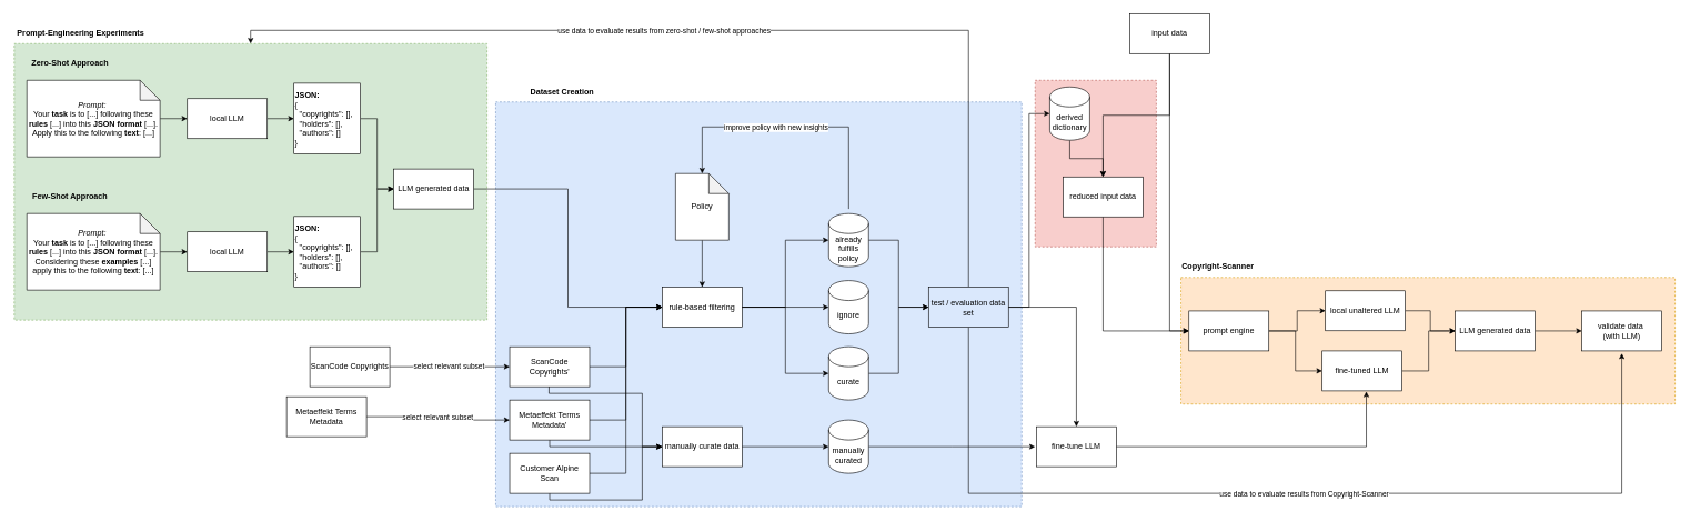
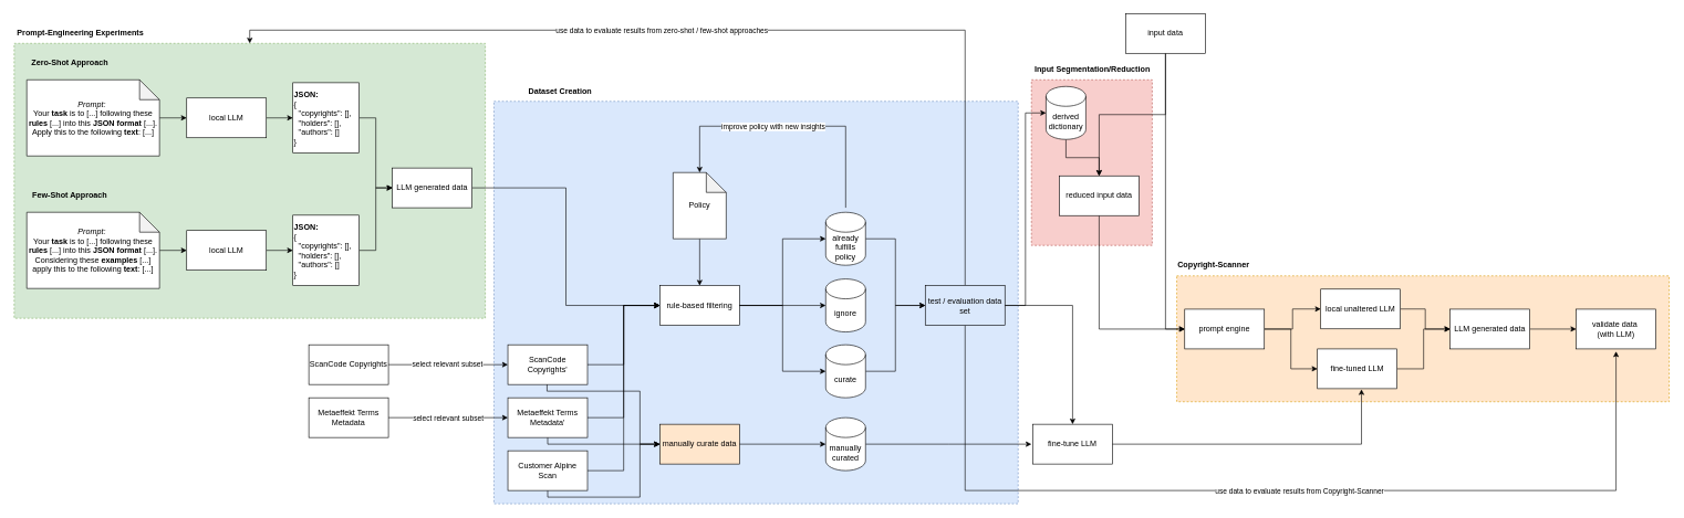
  <mxCell id="0" />
  <mxCell id="1" parent="0" />
  <mxCell id="2" value="" style="rounded=0;whiteSpace=wrap;html=1;dashed=1;fillColor=#dae8fc;strokeColor=#6c8ebf;" vertex="1" parent="1"><mxGeometry x="743" y="152.5" width="790" height="607.5" as="geometry" /></mxCell>
  <mxCell id="3" value="" style="rounded=0;whiteSpace=wrap;html=1;dashed=1;fillColor=#ffe6cc;strokeColor=#d79b00;" vertex="1" parent="1"><mxGeometry x="1772" y="416" width="742" height="190" as="geometry" /></mxCell>
  <mxCell id="4" value="" style="rounded=0;whiteSpace=wrap;html=1;dashed=1;fillColor=#f8cecc;strokeColor=#b85450;" vertex="1" parent="1"><mxGeometry x="1553" y="120" width="182" height="250" as="geometry" /></mxCell>
  <mxCell id="5" value="" style="rounded=0;whiteSpace=wrap;html=1;dashed=1;fillColor=#d5e8d4;strokeColor=#82b366;" vertex="1" parent="1"><mxGeometry x="20" y="65" width="710" height="415" as="geometry" /></mxCell>
  <mxCell id="6" value="" style="edgeStyle=orthogonalEdgeStyle;rounded=0;orthogonalLoop=1;jettySize=auto;html=1;entryX=0;entryY=0.5;entryDx=0;entryDy=0;" edge="1" parent="1" source="7" target="11"><mxGeometry x="0.007" relative="1" as="geometry"><mxPoint as="offset" /></mxGeometry></mxCell>
  <mxCell id="7" value="local LLM" style="rounded=0;whiteSpace=wrap;html=1;" vertex="1" parent="1"><mxGeometry x="280" y="147.5" width="120" height="60" as="geometry" /></mxCell>
  <mxCell id="8" value="" style="edgeStyle=orthogonalEdgeStyle;rounded=0;orthogonalLoop=1;jettySize=auto;html=1;entryX=0;entryY=0.5;entryDx=0;entryDy=0;" edge="1" parent="1" source="9" target="7"><mxGeometry relative="1" as="geometry" /></mxCell>
  <mxCell id="9" value="&lt;div&gt;&lt;i&gt;Prompt:&amp;nbsp;&lt;/i&gt;&lt;br&gt;&lt;/div&gt;&lt;div&gt;Your &lt;b&gt;task&lt;/b&gt; is to [...] following these &lt;b&gt;rules&lt;/b&gt; [...] into this &lt;b&gt;JSON format&lt;/b&gt; [...]. Apply this to the following &lt;b&gt;text&lt;/b&gt;: [...]&lt;/div&gt;" style="shape=note;whiteSpace=wrap;html=1;backgroundOutline=1;darkOpacity=0.05;" vertex="1" parent="1"><mxGeometry x="39" y="120" width="200" height="115" as="geometry" /></mxCell>
  <mxCell id="10" style="edgeStyle=orthogonalEdgeStyle;rounded=0;orthogonalLoop=1;jettySize=auto;html=1;exitX=1;exitY=0.5;exitDx=0;exitDy=0;entryX=0;entryY=0.5;entryDx=0;entryDy=0;" edge="1" parent="1" source="11" target="48"><mxGeometry relative="1" as="geometry" /></mxCell>
  <mxCell id="11" value="&lt;div&gt;&lt;b&gt;JSON:&lt;/b&gt;&lt;/div&gt;&lt;div align=&quot;left&quot;&gt;{&lt;br&gt;&amp;nbsp; &quot;copyrights&quot;: [],&lt;br&gt;&amp;nbsp; &quot;holders&quot;: [],&lt;br&gt;&amp;nbsp; &quot;authors&quot;: []&lt;br&gt;}&lt;/div&gt;" style="rounded=0;whiteSpace=wrap;html=1;align=left;" vertex="1" parent="1"><mxGeometry x="440" y="124.38" width="100" height="106.25" as="geometry" /></mxCell>
  <mxCell id="12" value="&lt;b&gt;Zero-Shot Approach&lt;/b&gt;" style="text;html=1;align=center;verticalAlign=middle;whiteSpace=wrap;rounded=0;" vertex="1" parent="1"><mxGeometry x="39" y="80" width="130" height="30" as="geometry" /></mxCell>
  <mxCell id="13" value="&lt;b&gt;Few-Shot Approach&lt;/b&gt;" style="text;html=1;align=center;verticalAlign=middle;whiteSpace=wrap;rounded=0;" vertex="1" parent="1"><mxGeometry x="39" y="280" width="130" height="30" as="geometry" /></mxCell>
  <mxCell id="14" value="" style="edgeStyle=orthogonalEdgeStyle;rounded=0;orthogonalLoop=1;jettySize=auto;html=1;entryX=0;entryY=0.5;entryDx=0;entryDy=0;" edge="1" parent="1" source="15" target="19"><mxGeometry relative="1" as="geometry" /></mxCell>
  <mxCell id="15" value="local LLM" style="rounded=0;whiteSpace=wrap;html=1;" vertex="1" parent="1"><mxGeometry x="280" y="347.51" width="120" height="60" as="geometry" /></mxCell>
  <mxCell id="16" value="" style="edgeStyle=orthogonalEdgeStyle;rounded=0;orthogonalLoop=1;jettySize=auto;html=1;entryX=0;entryY=0.5;entryDx=0;entryDy=0;" edge="1" parent="1" source="17" target="15"><mxGeometry relative="1" as="geometry" /></mxCell>
  <mxCell id="17" value="&lt;div&gt;&lt;i&gt;Prompt:&amp;nbsp;&lt;/i&gt;&lt;br&gt;&lt;/div&gt;&lt;div&gt;Your &lt;b&gt;task&lt;/b&gt; is to [...] following these &lt;b&gt;rules&lt;/b&gt; [...] into this &lt;b&gt;JSON format&lt;/b&gt; [...]. Considering these &lt;b&gt;examples&lt;/b&gt; [...] apply this to the following &lt;b&gt;text&lt;/b&gt;: [...]&lt;/div&gt;" style="shape=note;whiteSpace=wrap;html=1;backgroundOutline=1;darkOpacity=0.05;" vertex="1" parent="1"><mxGeometry x="39" y="320" width="200" height="115" as="geometry" /></mxCell>
  <mxCell id="18" style="edgeStyle=orthogonalEdgeStyle;rounded=0;orthogonalLoop=1;jettySize=auto;html=1;entryX=0;entryY=0.5;entryDx=0;entryDy=0;" edge="1" parent="1" source="19" target="48"><mxGeometry relative="1" as="geometry" /></mxCell>
  <mxCell id="19" value="&lt;div&gt;&lt;b&gt;JSON:&lt;/b&gt;&lt;/div&gt;&lt;div align=&quot;left&quot;&gt;{&lt;br&gt;&amp;nbsp; &quot;copyrights&quot;: [],&lt;br&gt;&amp;nbsp; &quot;holders&quot;: [],&lt;br&gt;&amp;nbsp; &quot;authors&quot;: []&lt;br&gt;}&lt;/div&gt;" style="rounded=0;whiteSpace=wrap;html=1;align=left;" vertex="1" parent="1"><mxGeometry x="440" y="324.38" width="100" height="106.25" as="geometry" /></mxCell>
  <mxCell id="20" style="edgeStyle=orthogonalEdgeStyle;rounded=0;orthogonalLoop=1;jettySize=auto;html=1;entryX=0;entryY=0.5;entryDx=0;entryDy=0;" edge="1" parent="1" source="22" target="34"><mxGeometry relative="1" as="geometry" /></mxCell>
  <mxCell id="21" value="select relevant subset" style="edgeLabel;html=1;align=center;verticalAlign=middle;resizable=0;points=[];" vertex="1" connectable="0" parent="20"><mxGeometry x="-0.024" y="2" relative="1" as="geometry"><mxPoint as="offset" /></mxGeometry></mxCell>
  <mxCell id="22" value="ScanCode Copyrights" style="rounded=0;whiteSpace=wrap;html=1;" vertex="1" parent="1"><mxGeometry x="464" y="520" width="120" height="60" as="geometry" /></mxCell>
  <mxCell id="23" style="edgeStyle=orthogonalEdgeStyle;rounded=0;orthogonalLoop=1;jettySize=auto;html=1;entryX=0;entryY=0.5;entryDx=0;entryDy=0;" edge="1" parent="1" source="25" target="37"><mxGeometry relative="1" as="geometry" /></mxCell>
  <mxCell id="24" value="select relevant subset" style="edgeLabel;html=1;align=center;verticalAlign=middle;resizable=0;points=[];" vertex="1" connectable="0" parent="23"><mxGeometry x="-0.013" y="-1" relative="1" as="geometry"><mxPoint as="offset" /></mxGeometry></mxCell>
- <mxCell id="25" value="Metaeffekt Terms Metadata" style="rounded=0;whiteSpace=wrap;html=1;" vertex="1" parent="1"><mxGeometry x="429" y="595" width="120" height="60" as="geometry" /></mxCell>
+ <mxCell id="25" value="Metaeffekt Terms Metadata" style="rounded=0;whiteSpace=wrap;html=1;" vertex="1" parent="1"><mxGeometry x="464" y="600" width="120" height="60" as="geometry" /></mxCell>
  <mxCell id="26" style="edgeStyle=orthogonalEdgeStyle;rounded=0;orthogonalLoop=1;jettySize=auto;html=1;entryX=0;entryY=0.5;entryDx=0;entryDy=0;" edge="1" parent="1" source="28" target="29"><mxGeometry relative="1" as="geometry" /></mxCell>
  <mxCell id="27" style="edgeStyle=orthogonalEdgeStyle;rounded=0;orthogonalLoop=1;jettySize=auto;html=1;entryX=0;entryY=0.5;entryDx=0;entryDy=0;" edge="1" parent="1" source="28" target="40"><mxGeometry relative="1" as="geometry"><Array as="points"><mxPoint x="824" y="750" /><mxPoint x="963" y="750" /><mxPoint x="963" y="670" /></Array></mxGeometry></mxCell>
  <mxCell id="28" value="Customer Alpine Scan" style="rounded=0;whiteSpace=wrap;html=1;" vertex="1" parent="1"><mxGeometry x="764" y="680" width="120" height="60" as="geometry" /></mxCell>
  <mxCell id="29" value="rule-based filtering" style="rounded=0;whiteSpace=wrap;html=1;" vertex="1" parent="1"><mxGeometry x="993" y="430.63" width="120" height="60" as="geometry" /></mxCell>
  <mxCell id="30" style="edgeStyle=orthogonalEdgeStyle;rounded=0;orthogonalLoop=1;jettySize=auto;html=1;entryX=0.5;entryY=0;entryDx=0;entryDy=0;" edge="1" parent="1" source="31" target="29"><mxGeometry relative="1" as="geometry" /></mxCell>
  <mxCell id="31" value="Policy" style="shape=note;whiteSpace=wrap;html=1;backgroundOutline=1;darkOpacity=0.05;" vertex="1" parent="1"><mxGeometry x="1013" y="260" width="80" height="100" as="geometry" /></mxCell>
  <mxCell id="32" style="edgeStyle=orthogonalEdgeStyle;rounded=0;orthogonalLoop=1;jettySize=auto;html=1;entryX=0;entryY=0.5;entryDx=0;entryDy=0;" edge="1" parent="1" source="34" target="29"><mxGeometry relative="1" as="geometry" /></mxCell>
  <mxCell id="33" style="edgeStyle=orthogonalEdgeStyle;rounded=0;orthogonalLoop=1;jettySize=auto;html=1;exitX=0.5;exitY=1;exitDx=0;exitDy=0;entryX=0;entryY=0.5;entryDx=0;entryDy=0;" edge="1" parent="1" source="34" target="40"><mxGeometry relative="1" as="geometry"><Array as="points"><mxPoint x="823" y="580" /><mxPoint x="823" y="590" /><mxPoint x="963" y="590" /><mxPoint x="963" y="670" /></Array></mxGeometry></mxCell>
  <mxCell id="34" value="ScanCode Copyrights'" style="rounded=0;whiteSpace=wrap;html=1;" vertex="1" parent="1"><mxGeometry x="764" y="520" width="120" height="60" as="geometry" /></mxCell>
  <mxCell id="35" style="edgeStyle=orthogonalEdgeStyle;rounded=0;orthogonalLoop=1;jettySize=auto;html=1;entryX=0;entryY=0.5;entryDx=0;entryDy=0;" edge="1" parent="1" source="37" target="29"><mxGeometry relative="1" as="geometry" /></mxCell>
  <mxCell id="36" style="edgeStyle=orthogonalEdgeStyle;rounded=0;orthogonalLoop=1;jettySize=auto;html=1;exitX=0.5;exitY=1;exitDx=0;exitDy=0;entryX=0;entryY=0.5;entryDx=0;entryDy=0;" edge="1" parent="1" source="37" target="40"><mxGeometry relative="1" as="geometry"><Array as="points"><mxPoint x="824" y="670" /></Array></mxGeometry></mxCell>
  <mxCell id="37" value="Metaeffekt Terms Metadata'" style="rounded=0;whiteSpace=wrap;html=1;" vertex="1" parent="1"><mxGeometry x="764" y="600" width="120" height="60" as="geometry" /></mxCell>
  <mxCell id="38" style="edgeStyle=orthogonalEdgeStyle;rounded=0;orthogonalLoop=1;jettySize=auto;html=1;entryX=0.5;entryY=0;entryDx=0;entryDy=0;entryPerimeter=0;" edge="1" parent="1" target="31"><mxGeometry relative="1" as="geometry"><mxPoint x="1273.048" y="313.13" as="sourcePoint" /><Array as="points"><mxPoint x="1273" y="190" /><mxPoint x="1053" y="190" /></Array></mxGeometry></mxCell>
  <mxCell id="39" value="improve policy with new insights" style="edgeLabel;html=1;align=center;verticalAlign=middle;resizable=0;points=[];" vertex="1" connectable="0" parent="38"><mxGeometry x="0.127" relative="1" as="geometry"><mxPoint as="offset" /></mxGeometry></mxCell>
- <mxCell id="40" value="manually curate data" style="rounded=0;whiteSpace=wrap;html=1;" vertex="1" parent="1"><mxGeometry x="993" y="640" width="120" height="60" as="geometry" /></mxCell>
+ <mxCell id="40" value="manually curate data" style="rounded=0;whiteSpace=wrap;html=1;fillColor=#ffe6cc;" vertex="1" parent="1"><mxGeometry x="993" y="640" width="120" height="60" as="geometry" /></mxCell>
  <mxCell id="41" style="edgeStyle=orthogonalEdgeStyle;rounded=0;orthogonalLoop=1;jettySize=auto;html=1;entryX=0.5;entryY=0;entryDx=0;entryDy=0;" edge="1" parent="1" target="5"><mxGeometry relative="1" as="geometry"><mxPoint x="1453" y="430" as="sourcePoint" /><Array as="points"><mxPoint x="1453" y="45" /><mxPoint x="375" y="45" /></Array></mxGeometry></mxCell>
  <mxCell id="42" value="use data to evaluate results from zero-shot / few-shot approaches" style="edgeLabel;html=1;align=center;verticalAlign=middle;resizable=0;points=[];" vertex="1" connectable="0" parent="41"><mxGeometry x="0.137" relative="1" as="geometry"><mxPoint as="offset" /></mxGeometry></mxCell>
  <mxCell id="43" style="edgeStyle=orthogonalEdgeStyle;rounded=0;orthogonalLoop=1;jettySize=auto;html=1;" edge="1" parent="1" source="46" target="49"><mxGeometry relative="1" as="geometry" /></mxCell>
  <mxCell id="44" style="edgeStyle=orthogonalEdgeStyle;rounded=0;orthogonalLoop=1;jettySize=auto;html=1;" edge="1" parent="1" source="46"><mxGeometry relative="1" as="geometry"><mxPoint x="2434" y="530" as="targetPoint" /><Array as="points"><mxPoint x="1453" y="740" /><mxPoint x="2434" y="740" /></Array></mxGeometry></mxCell>
  <mxCell id="45" value="use data to evaluate results from Copyright-Scanner" style="edgeLabel;html=1;align=center;verticalAlign=middle;resizable=0;points=[];" vertex="1" connectable="0" parent="44"><mxGeometry x="0.045" relative="1" as="geometry"><mxPoint as="offset" /></mxGeometry></mxCell>
  <mxCell id="46" value="test / evaluation data set" style="rounded=0;whiteSpace=wrap;html=1;fillColor=#dae8fc;" vertex="1" parent="1"><mxGeometry x="1393" y="430.63" width="120" height="60" as="geometry" /></mxCell>
  <mxCell id="47" style="edgeStyle=orthogonalEdgeStyle;rounded=0;orthogonalLoop=1;jettySize=auto;html=1;entryX=0;entryY=0.5;entryDx=0;entryDy=0;" edge="1" parent="1" source="48" target="29"><mxGeometry relative="1" as="geometry" /></mxCell>
  <mxCell id="48" value="LLM generated data" style="rounded=0;whiteSpace=wrap;html=1;" vertex="1" parent="1"><mxGeometry x="590" y="253.13" width="120" height="60" as="geometry" /></mxCell>
  <mxCell id="49" value="fine-tune LLM" style="rounded=0;whiteSpace=wrap;html=1;" vertex="1" parent="1"><mxGeometry x="1555" y="640" width="120" height="60" as="geometry" /></mxCell>
  <mxCell id="50" style="edgeStyle=orthogonalEdgeStyle;rounded=0;orthogonalLoop=1;jettySize=auto;html=1;entryX=0;entryY=0.5;entryDx=0;entryDy=0;" edge="1" parent="1" source="51" target="46"><mxGeometry relative="1" as="geometry" /></mxCell>
  <mxCell id="51" value="already fulfills policy" style="shape=cylinder3;whiteSpace=wrap;html=1;boundedLbl=1;backgroundOutline=1;size=15;" vertex="1" parent="1"><mxGeometry x="1243" y="320" width="60" height="80" as="geometry" /></mxCell>
  <mxCell id="52" value="ignore" style="shape=cylinder3;whiteSpace=wrap;html=1;boundedLbl=1;backgroundOutline=1;size=15;" vertex="1" parent="1"><mxGeometry x="1243" y="420.63" width="60" height="80" as="geometry" /></mxCell>
  <mxCell id="53" style="edgeStyle=orthogonalEdgeStyle;rounded=0;orthogonalLoop=1;jettySize=auto;html=1;entryX=0;entryY=0.5;entryDx=0;entryDy=0;" edge="1" parent="1" source="54" target="46"><mxGeometry relative="1" as="geometry" /></mxCell>
  <mxCell id="54" value="curate" style="shape=cylinder3;whiteSpace=wrap;html=1;boundedLbl=1;backgroundOutline=1;size=15;" vertex="1" parent="1"><mxGeometry x="1243" y="520" width="60" height="80" as="geometry" /></mxCell>
  <mxCell id="55" style="edgeStyle=orthogonalEdgeStyle;rounded=0;orthogonalLoop=1;jettySize=auto;html=1;" edge="1" parent="1" source="56"><mxGeometry relative="1" as="geometry"><mxPoint x="1553" y="670" as="targetPoint" /></mxGeometry></mxCell>
  <mxCell id="56" value="manually curated" style="shape=cylinder3;whiteSpace=wrap;html=1;boundedLbl=1;backgroundOutline=1;size=15;" vertex="1" parent="1"><mxGeometry x="1243" y="630" width="60" height="80" as="geometry" /></mxCell>
  <mxCell id="57" style="edgeStyle=orthogonalEdgeStyle;rounded=0;orthogonalLoop=1;jettySize=auto;html=1;entryX=0;entryY=0.5;entryDx=0;entryDy=0;entryPerimeter=0;" edge="1" parent="1" source="40" target="56"><mxGeometry relative="1" as="geometry" /></mxCell>
  <mxCell id="58" style="edgeStyle=orthogonalEdgeStyle;rounded=0;orthogonalLoop=1;jettySize=auto;html=1;entryX=0;entryY=0.5;entryDx=0;entryDy=0;" edge="1" parent="1" source="60" target="62"><mxGeometry relative="1" as="geometry" /></mxCell>
  <mxCell id="59" style="edgeStyle=orthogonalEdgeStyle;rounded=0;orthogonalLoop=1;jettySize=auto;html=1;entryX=0;entryY=0.5;entryDx=0;entryDy=0;" edge="1" parent="1" source="60" target="76"><mxGeometry relative="1" as="geometry" /></mxCell>
  <mxCell id="60" value="prompt engine" style="rounded=0;whiteSpace=wrap;html=1;" vertex="1" parent="1"><mxGeometry x="1784" y="466.26" width="120" height="60" as="geometry" /></mxCell>
  <mxCell id="61" style="edgeStyle=orthogonalEdgeStyle;rounded=0;orthogonalLoop=1;jettySize=auto;html=1;entryX=0;entryY=0.5;entryDx=0;entryDy=0;" edge="1" parent="1" source="62" target="65"><mxGeometry relative="1" as="geometry" /></mxCell>
  <mxCell id="62" value="fine-tuned LLM" style="rounded=0;whiteSpace=wrap;html=1;" vertex="1" parent="1"><mxGeometry x="1984" y="526.26" width="120" height="60" as="geometry" /></mxCell>
  <mxCell id="63" style="edgeStyle=orthogonalEdgeStyle;rounded=0;orthogonalLoop=1;jettySize=auto;html=1;entryX=0.553;entryY=1.016;entryDx=0;entryDy=0;entryPerimeter=0;exitX=1;exitY=0.5;exitDx=0;exitDy=0;" edge="1" parent="1" source="49" target="62"><mxGeometry relative="1" as="geometry"><mxPoint x="1535" y="670.048" as="sourcePoint" /></mxGeometry></mxCell>
  <mxCell id="64" style="edgeStyle=orthogonalEdgeStyle;rounded=0;orthogonalLoop=1;jettySize=auto;html=1;entryX=0;entryY=0.5;entryDx=0;entryDy=0;" edge="1" parent="1" source="65" target="66"><mxGeometry relative="1" as="geometry" /></mxCell>
  <mxCell id="65" value="LLM generated data" style="rounded=0;whiteSpace=wrap;html=1;" vertex="1" parent="1"><mxGeometry x="2184" y="466.26" width="120" height="60" as="geometry" /></mxCell>
  <mxCell id="66" value="&lt;div&gt;validate data&amp;nbsp;&lt;/div&gt;&lt;div&gt;(with LLM)&lt;/div&gt;" style="rounded=0;whiteSpace=wrap;html=1;" vertex="1" parent="1"><mxGeometry x="2374" y="466.26" width="120" height="60" as="geometry" /></mxCell>
  <mxCell id="67" style="edgeStyle=orthogonalEdgeStyle;rounded=0;orthogonalLoop=1;jettySize=auto;html=1;entryX=0.5;entryY=0;entryDx=0;entryDy=0;" edge="1" parent="1" source="69" target="74"><mxGeometry relative="1" as="geometry" /></mxCell>
  <mxCell id="68" style="edgeStyle=orthogonalEdgeStyle;rounded=0;orthogonalLoop=1;jettySize=auto;html=1;entryX=0;entryY=0.5;entryDx=0;entryDy=0;" edge="1" parent="1" source="69" target="60"><mxGeometry relative="1" as="geometry" /></mxCell>
  <mxCell id="69" value="input data" style="rounded=0;whiteSpace=wrap;html=1;" vertex="1" parent="1"><mxGeometry x="1695" y="20" width="120" height="60" as="geometry" /></mxCell>
  <mxCell id="70" style="edgeStyle=orthogonalEdgeStyle;rounded=0;orthogonalLoop=1;jettySize=auto;html=1;exitX=0.5;exitY=1;exitDx=0;exitDy=0;exitPerimeter=0;entryX=0.5;entryY=0;entryDx=0;entryDy=0;" edge="1" parent="1" source="71" target="74"><mxGeometry relative="1" as="geometry" /></mxCell>
  <mxCell id="71" value="derived dictionary" style="shape=cylinder3;whiteSpace=wrap;html=1;boundedLbl=1;backgroundOutline=1;size=15;" vertex="1" parent="1"><mxGeometry x="1575" y="130" width="60" height="80" as="geometry" /></mxCell>
  <mxCell id="72" style="edgeStyle=orthogonalEdgeStyle;rounded=0;orthogonalLoop=1;jettySize=auto;html=1;entryX=0;entryY=0.5;entryDx=0;entryDy=0;entryPerimeter=0;exitX=1;exitY=0.5;exitDx=0;exitDy=0;" edge="1" parent="1" source="46" target="71"><mxGeometry relative="1" as="geometry"><mxPoint x="1535" y="460.619" as="sourcePoint" /></mxGeometry></mxCell>
  <mxCell id="73" style="edgeStyle=orthogonalEdgeStyle;rounded=0;orthogonalLoop=1;jettySize=auto;html=1;entryX=0;entryY=0.5;entryDx=0;entryDy=0;" edge="1" parent="1" source="74" target="60"><mxGeometry relative="1" as="geometry"><Array as="points"><mxPoint x="1655" y="496" /></Array></mxGeometry></mxCell>
  <mxCell id="74" value="reduced input data" style="rounded=0;whiteSpace=wrap;html=1;" vertex="1" parent="1"><mxGeometry x="1595" y="265" width="120" height="60" as="geometry" /></mxCell>
  <mxCell id="75" style="edgeStyle=orthogonalEdgeStyle;rounded=0;orthogonalLoop=1;jettySize=auto;html=1;entryX=0;entryY=0.5;entryDx=0;entryDy=0;" edge="1" parent="1" source="76" target="65"><mxGeometry relative="1" as="geometry" /></mxCell>
  <mxCell id="76" value="local unaltered LLM" style="rounded=0;whiteSpace=wrap;html=1;" vertex="1" parent="1"><mxGeometry x="1989" y="436" width="120" height="60" as="geometry" /></mxCell>
  <mxCell id="77" value="Prompt-Engineering Experiments" style="text;html=1;align=center;verticalAlign=middle;whiteSpace=wrap;rounded=0;fontStyle=1" vertex="1" parent="1"><mxGeometry x="20" y="35" width="200" height="30" as="geometry" /></mxCell>
+ <mxCell id="78" value="&lt;b&gt;Input Segmentation/Reduction&lt;/b&gt;" style="text;html=1;align=center;verticalAlign=middle;whiteSpace=wrap;rounded=0;" vertex="1" parent="1"><mxGeometry x="1555" y="90" width="180" height="30" as="geometry" /></mxCell>
  <mxCell id="79" value="&lt;b&gt;Copyright-Scanner&lt;/b&gt;" style="text;html=1;align=center;verticalAlign=middle;whiteSpace=wrap;rounded=0;" vertex="1" parent="1"><mxGeometry x="1772" y="384" width="111" height="30" as="geometry" /></mxCell>
  <mxCell id="80" value="Dataset Creation" style="text;html=1;align=center;verticalAlign=middle;whiteSpace=wrap;rounded=0;fontStyle=1" vertex="1" parent="1"><mxGeometry x="743" y="122.5" width="200" height="30" as="geometry" /></mxCell>
  <mxCell id="81" style="edgeStyle=orthogonalEdgeStyle;rounded=0;orthogonalLoop=1;jettySize=auto;html=1;entryX=0;entryY=0.5;entryDx=0;entryDy=0;entryPerimeter=0;" edge="1" parent="1" source="29" target="51"><mxGeometry relative="1" as="geometry" /></mxCell>
  <mxCell id="82" style="edgeStyle=orthogonalEdgeStyle;rounded=0;orthogonalLoop=1;jettySize=auto;html=1;entryX=0;entryY=0.5;entryDx=0;entryDy=0;entryPerimeter=0;" edge="1" parent="1" source="29" target="52"><mxGeometry relative="1" as="geometry" /></mxCell>
  <mxCell id="83" style="edgeStyle=orthogonalEdgeStyle;rounded=0;orthogonalLoop=1;jettySize=auto;html=1;entryX=0;entryY=0.5;entryDx=0;entryDy=0;entryPerimeter=0;" edge="1" parent="1" source="29" target="54"><mxGeometry relative="1" as="geometry" /></mxCell>
